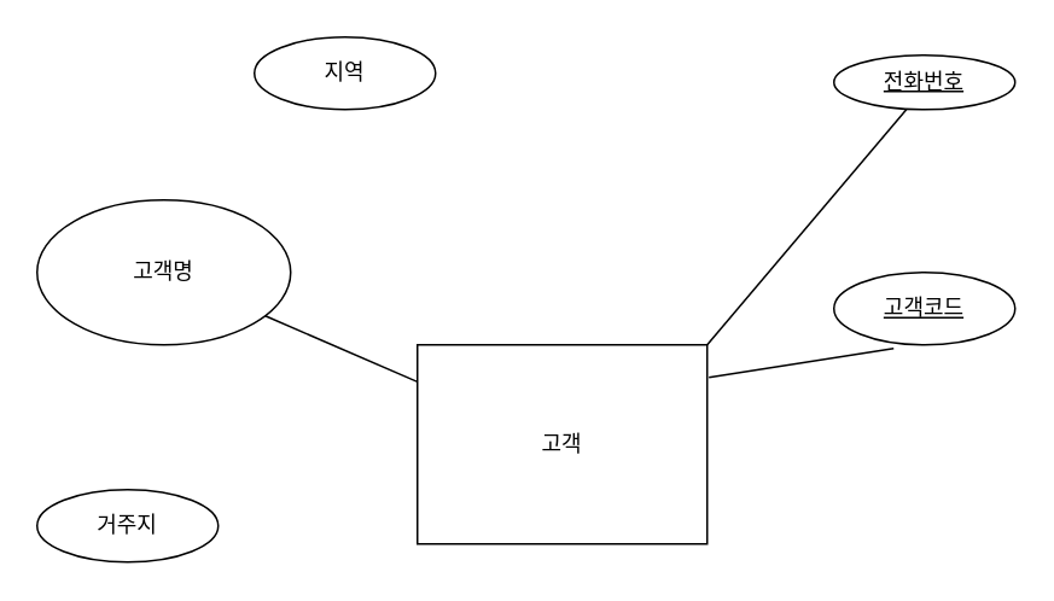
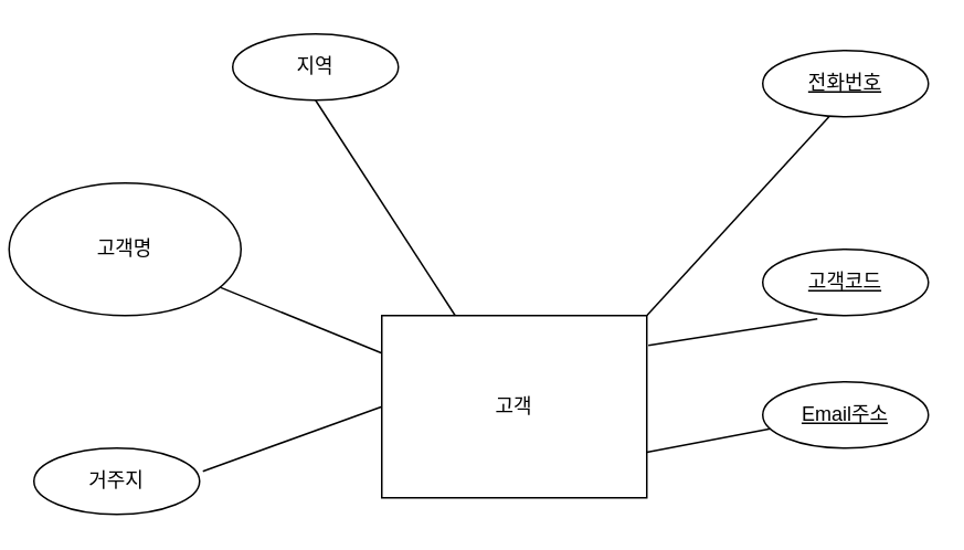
  <mxCell id="0" />
  <mxCell id="1" parent="0" />
  <mxCell id="2" value="고객" style="whiteSpace=wrap;html=1;align=center;" vertex="1" parent="1"><mxGeometry x="230" y="190" width="160" height="110" as="geometry" /></mxCell>
- <mxCell id="3" value="고객명" style="ellipse;whiteSpace=wrap;html=1;align=center;" vertex="1" parent="1"><mxGeometry y="110" width="140" height="80" as="geometry" x="20" /></mxCell>
+ <mxCell id="3" value="고객명" style="ellipse;whiteSpace=wrap;html=1;align=center;" vertex="1" parent="1"><mxGeometry x="5" y="110" width="140" height="80" as="geometry" /></mxCell>
  <mxCell id="4" value="" style="endArrow=none;html=1;rounded=0;" edge="1" parent="1" source="3" target="2"><mxGeometry relative="1" as="geometry"><mxPoint x="350" y="320" as="sourcePoint" /><mxPoint x="510" y="320" as="targetPoint" /></mxGeometry></mxCell>
+ <mxCell id="5" value="&lt;u&gt;Email주소&lt;/u&gt;" style="ellipse;whiteSpace=wrap;html=1;align=center;" vertex="1" parent="1"><mxGeometry x="460" y="230" width="100" height="40" as="geometry" /></mxCell>
  <mxCell id="6" value="거주지" style="ellipse;whiteSpace=wrap;html=1;align=center;" vertex="1" parent="1"><mxGeometry y="270" width="100" height="40" as="geometry" x="20" /></mxCell>
  <mxCell id="7" value="지역" style="ellipse;whiteSpace=wrap;html=1;align=center;" vertex="1" parent="1"><mxGeometry x="140" y="20" width="100" height="40" as="geometry" /></mxCell>
- <mxCell id="8" value="&lt;u&gt;전화번호&lt;/u&gt;" style="ellipse;whiteSpace=wrap;html=1;align=center;" vertex="1" parent="1"><mxGeometry x="460" y="30" width="100" height="30" as="geometry" /></mxCell>
+ <mxCell id="8" value="&lt;u&gt;전화번호&lt;/u&gt;" style="ellipse;whiteSpace=wrap;html=1;align=center;" vertex="1" parent="1"><mxGeometry x="460" y="30" width="100" height="40" as="geometry" /></mxCell>
+ <mxCell id="9" value="" style="endArrow=none;html=1;rounded=0;entryX=1;entryY=0.75;entryDx=0;entryDy=0;" edge="1" parent="1" source="5" target="2"><mxGeometry relative="1" as="geometry"><mxPoint x="307" y="150" as="sourcePoint" /><mxPoint x="390" y="204" as="targetPoint" /><Array as="points" /></mxGeometry></mxCell>
+ <mxCell id="10" value="" style="endArrow=none;html=1;rounded=0;exitX=1.02;exitY=0.35;exitDx=0;exitDy=0;exitPerimeter=0;entryX=0;entryY=0.5;entryDx=0;entryDy=0;" edge="1" parent="1" source="6" target="2"><mxGeometry relative="1" as="geometry"><mxPoint x="317" y="160" as="sourcePoint" /><mxPoint x="400" y="214" as="targetPoint" /></mxGeometry></mxCell>
  <mxCell id="11" value="" style="endArrow=none;html=1;rounded=0;exitX=0.4;exitY=1;exitDx=0;exitDy=0;entryX=1;entryY=0;entryDx=0;entryDy=0;exitPerimeter=0;" edge="1" parent="1" source="8" target="2"><mxGeometry relative="1" as="geometry"><mxPoint x="327" y="170" as="sourcePoint" /><mxPoint x="410" y="224" as="targetPoint" /></mxGeometry></mxCell>
+ <mxCell id="12" value="" style="endArrow=none;html=1;rounded=0;exitX=0.5;exitY=1;exitDx=0;exitDy=0;" edge="1" parent="1" source="7" target="2"><mxGeometry relative="1" as="geometry"><mxPoint x="337" y="180" as="sourcePoint" /><mxPoint x="420" y="234" as="targetPoint" /></mxGeometry></mxCell>
  <mxCell id="13" value="&lt;u&gt;고객코드&lt;/u&gt;" style="ellipse;whiteSpace=wrap;html=1;align=center;" vertex="1" parent="1"><mxGeometry x="460" y="150" width="100" height="40" as="geometry" /></mxCell>
  <mxCell id="14" value="" style="endArrow=none;html=1;rounded=0;exitX=0.33;exitY=1.05;exitDx=0;exitDy=0;entryX=1.006;entryY=0.164;entryDx=0;entryDy=0;exitPerimeter=0;entryPerimeter=0;" edge="1" parent="1" source="13" target="2"><mxGeometry relative="1" as="geometry"><mxPoint x="310" y="70" as="sourcePoint" /><mxPoint x="400" y="200" as="targetPoint" /></mxGeometry></mxCell>
